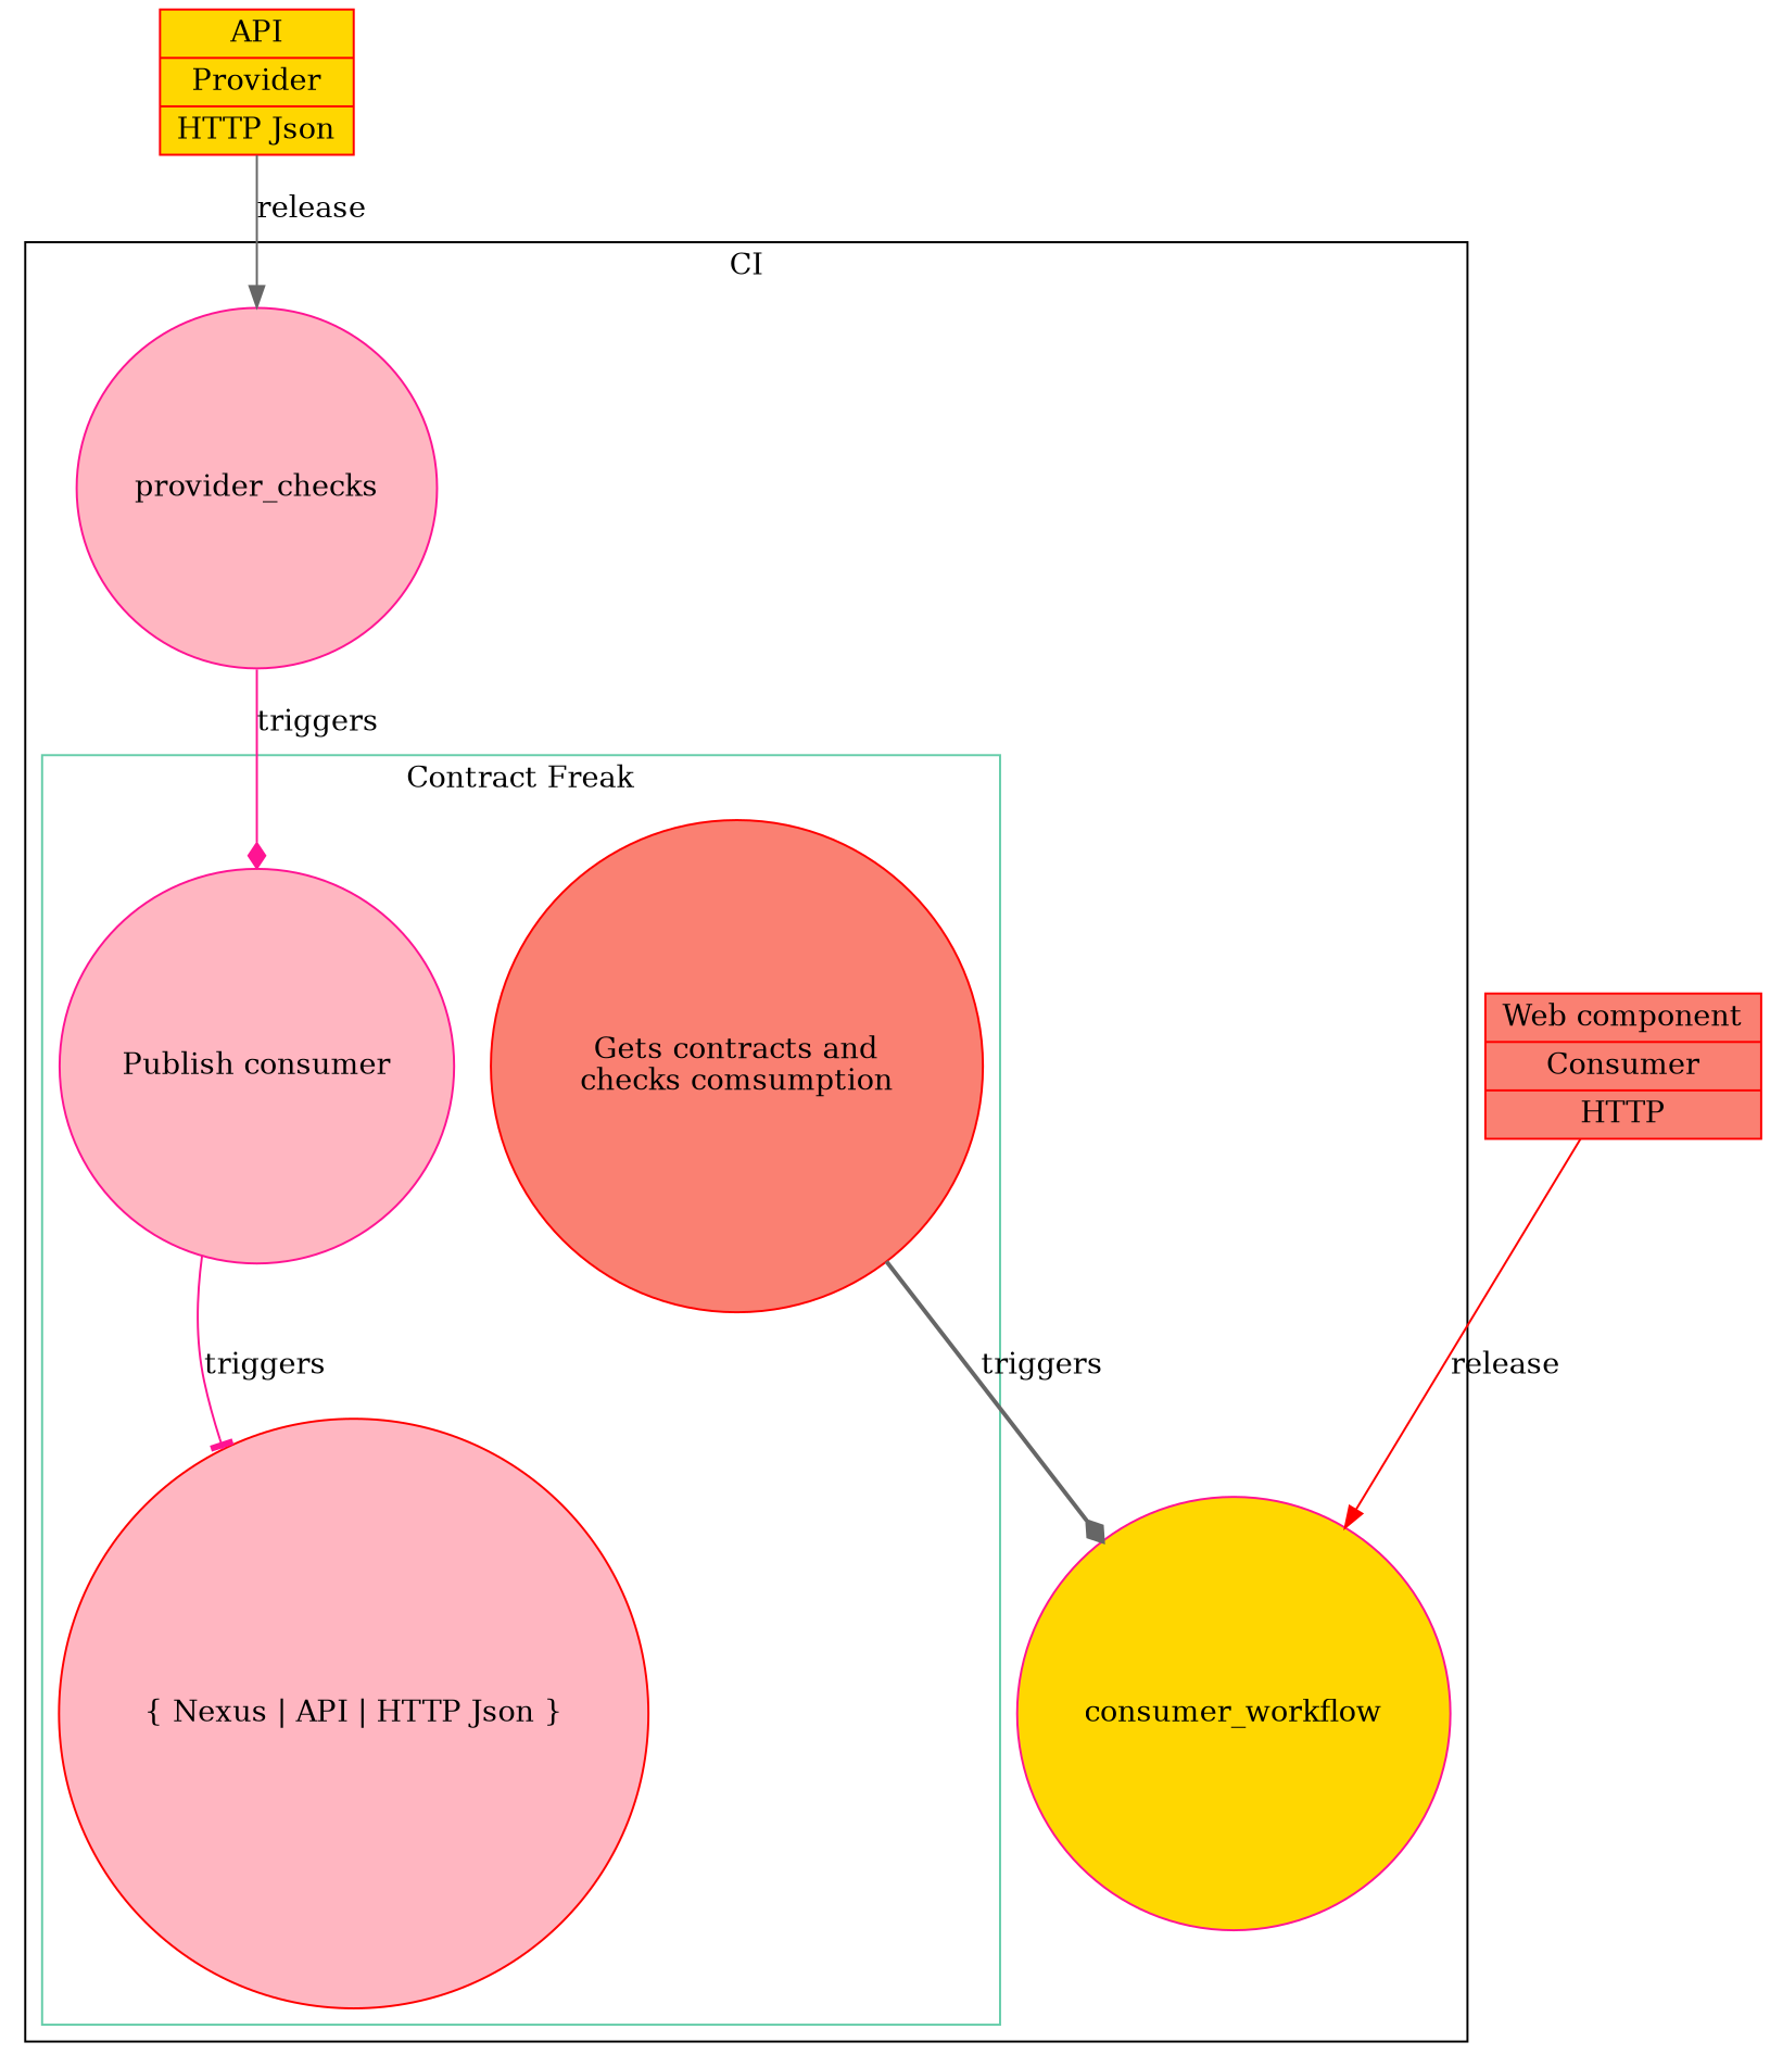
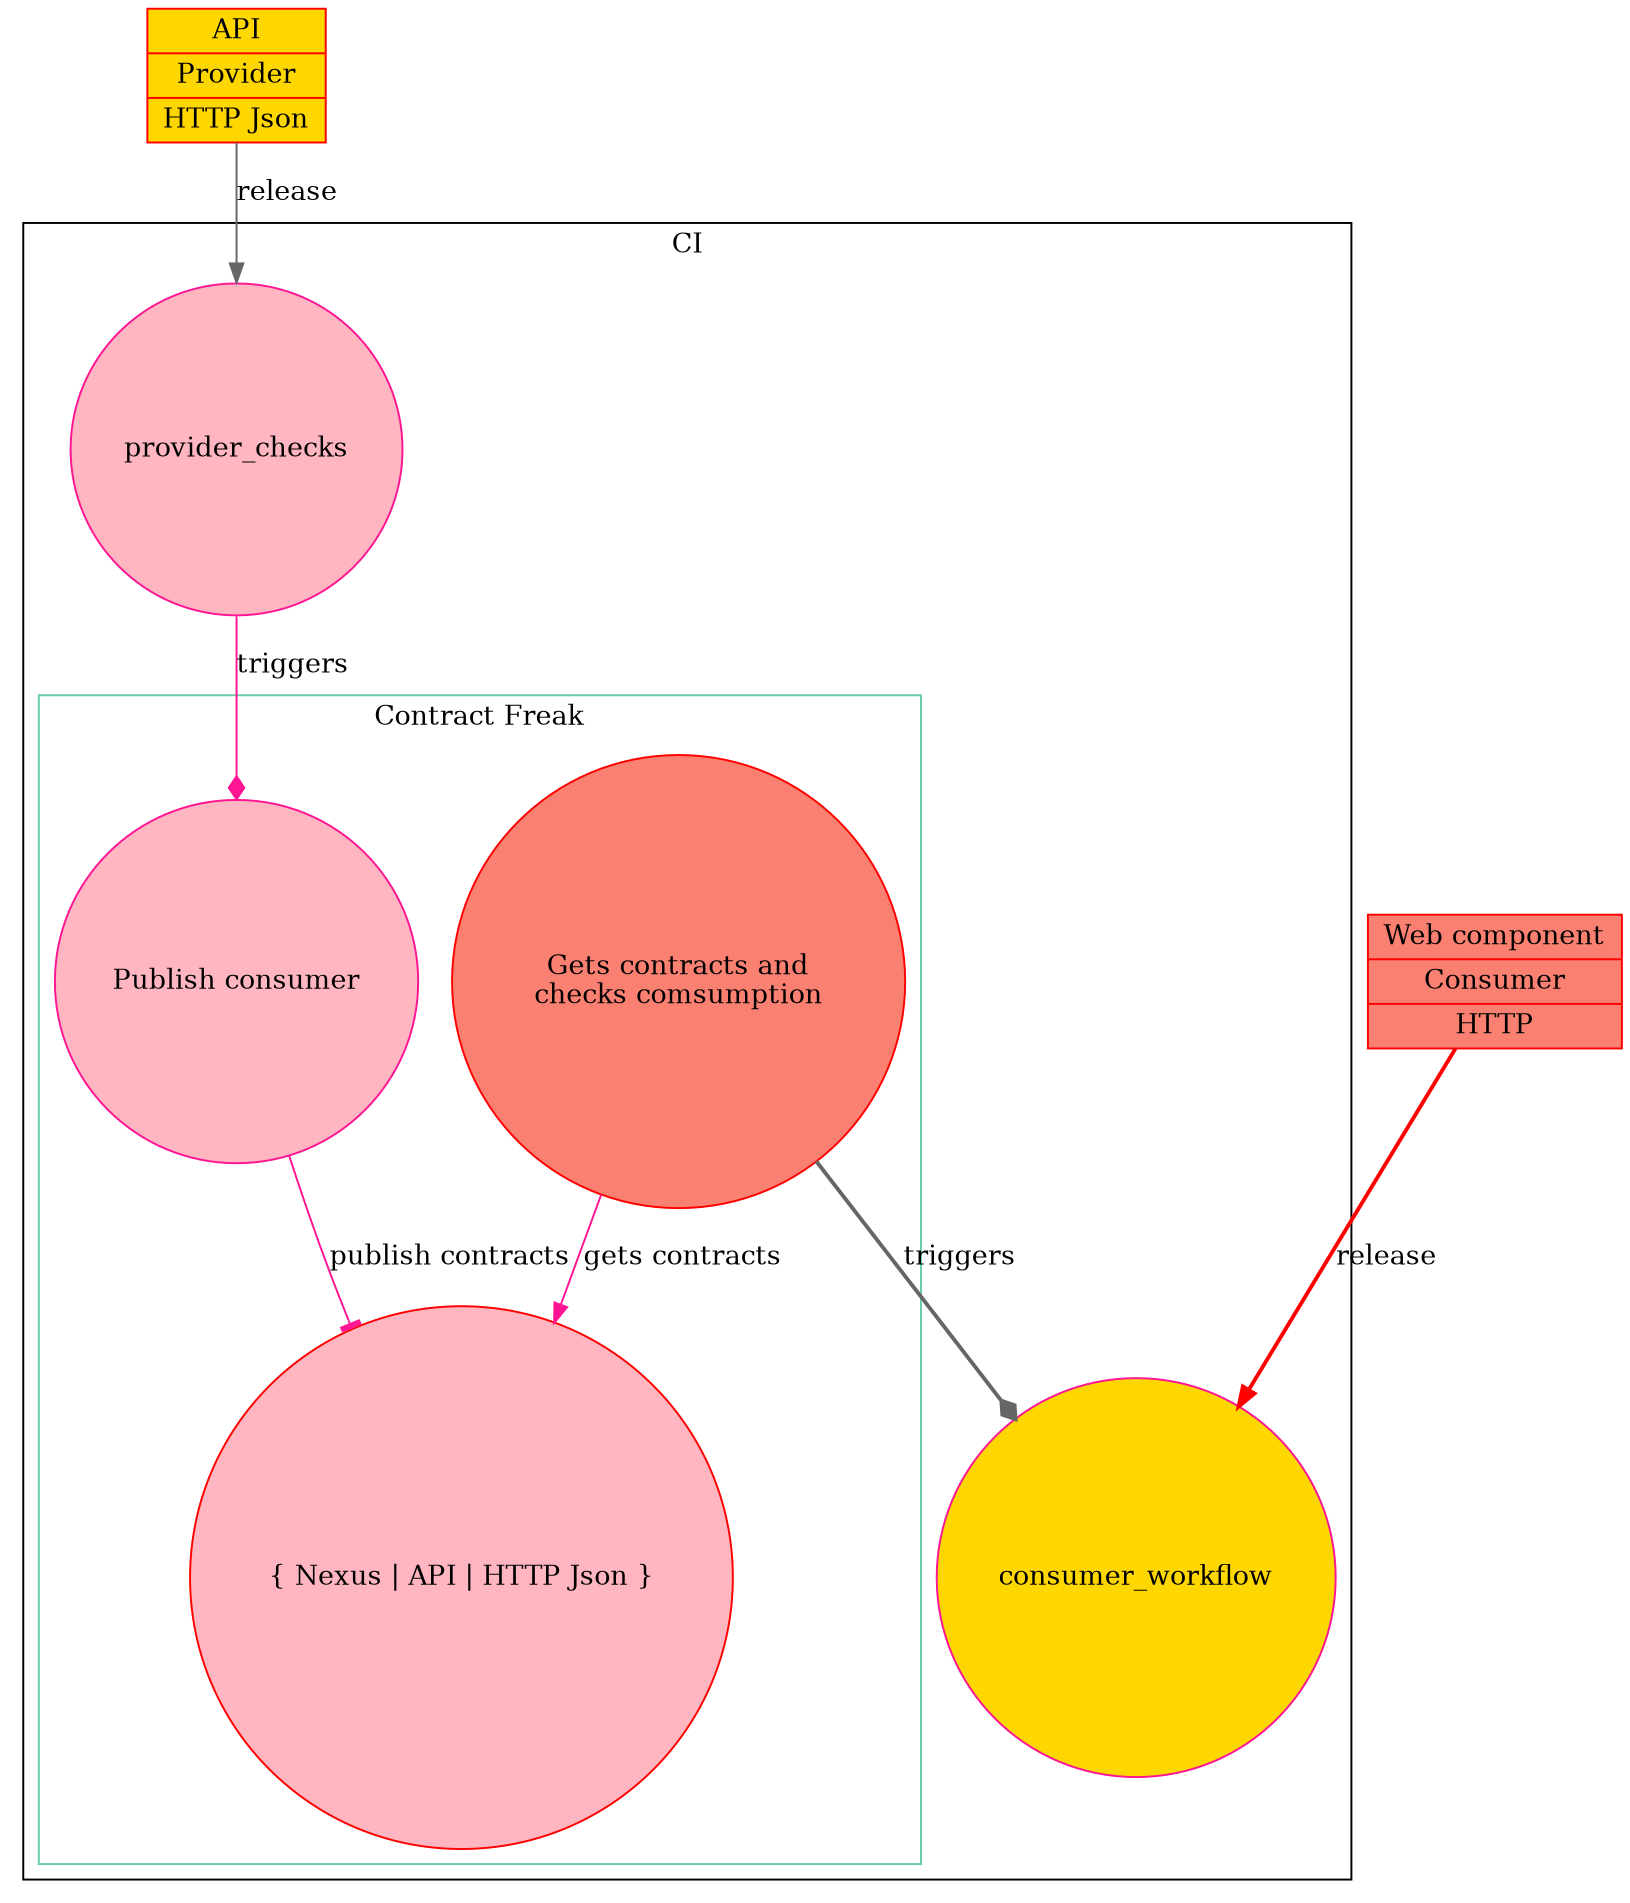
  digraph {
    node [color=red fillcolor=lightpink shape=circle style=filled]
    edge [arrowhead=normal color=deeppink style=solid]
    n1 [label="{ Nexus | API | HTTP Json }"]
    n2 [color=deeppink label="Publish consumer"]
    n3 [fillcolor=salmon label="Gets contracts and\nchecks comsumption"]
    n4 [color=deeppink label=provider_checks]
    consumer_workflow [color=deeppink fillcolor=gold]
    n6 [fillcolor=gold label="{ API | Provider | HTTP Json}" shape=record]
    n7 [fillcolor=salmon label="{ Web component | Consumer | HTTP }" shape=record]
    subgraph cluster_1 {
      label=CI
      n4
      consumer_workflow
      subgraph cluster_2 {
        color=aquamarine3
        label="Contract Freak"
        n1
        n2
        n3
      }
    }
    subgraph cluster_3 {
      color=aquamarine3
      label="Contract Freak"
    }
-   n2 -> n1 [arrowhead=tee label=triggers]
+   n2 -> n1 [arrowhead=tee label="publish contracts"]
+   n3 -> n1 [label="gets contracts"]
    n3 -> consumer_workflow [arrowhead=diamond color=gray40 label=triggers style=bold]
    n4 -> n2 [arrowhead=diamond label=triggers]
    n6 -> n4 [color=gray40 label=release]
-   n7 -> consumer_workflow [color=red label=release]
+   n7 -> consumer_workflow [color=red label=release style=bold]
  }
